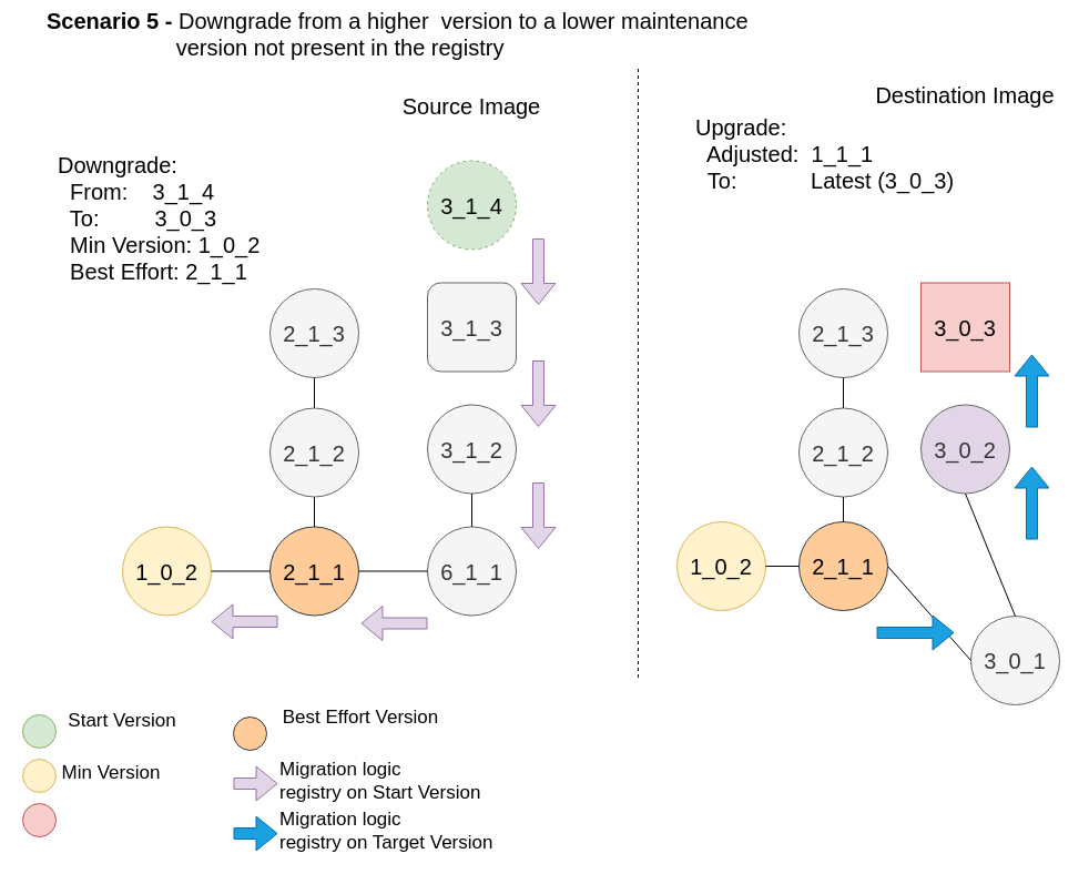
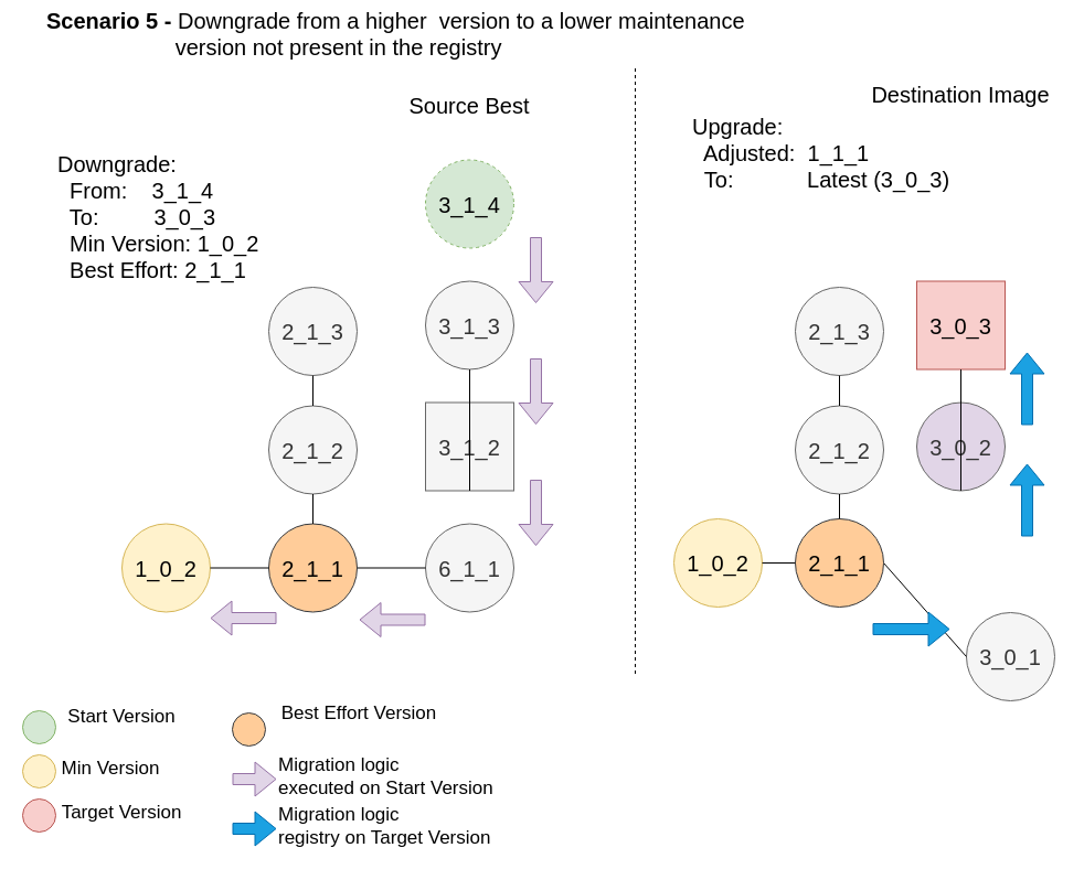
  <mxCell id="0" />
  <mxCell id="1" parent="0" />
  <mxCell id="2" value="&lt;font style=&quot;font-size: 20px&quot;&gt;1_0_2&lt;/font&gt;" style="ellipse;whiteSpace=wrap;html=1;aspect=fixed;shadow=0;fillColor=#fff2cc;strokeColor=#d6b656;" parent="1" vertex="1"><mxGeometry x="110" y="474.5" width="80" height="80" as="geometry" /></mxCell>
  <mxCell id="3" value="&lt;font style=&quot;font-size: 20px&quot;&gt;6_1_1&lt;/font&gt;" style="ellipse;whiteSpace=wrap;html=1;aspect=fixed;shadow=0;fillColor=#f5f5f5;strokeColor=#666666;fontColor=#333333;" parent="1" vertex="1"><mxGeometry x="385" y="474.5" width="80" height="80" as="geometry" /></mxCell>
- <mxCell id="4" value="&lt;font style=&quot;font-size: 20px&quot;&gt;3_1_2&lt;/font&gt;" style="ellipse;whiteSpace=wrap;html=1;aspect=fixed;shadow=0;fillColor=#f5f5f5;strokeColor=#666666;fontColor=#333333;" parent="1" vertex="1"><mxGeometry x="385" y="364.5" width="80" height="80" as="geometry" /></mxCell>
- <mxCell id="5" value="&lt;font style=&quot;font-size: 20px&quot;&gt;3_1_3&lt;/font&gt;" style="whiteSpace=wrap;html=1;aspect=fixed;shadow=0;fillColor=#f5f5f5;strokeColor=#666666;fontColor=#333333;rounded=1;" parent="1" vertex="1"><mxGeometry x="385" y="254.5" width="80" height="80" as="geometry" /></mxCell>
+ <mxCell id="4" value="&lt;font style=&quot;font-size: 20px&quot;&gt;3_1_2&lt;/font&gt;" style="whiteSpace=wrap;html=1;aspect=fixed;shadow=0;fillColor=#f5f5f5;strokeColor=#666666;fontColor=#333333;rounded=0;" parent="1" vertex="1"><mxGeometry x="385" y="364.5" width="80" height="80" as="geometry" /></mxCell>
+ <mxCell id="5" value="&lt;font style=&quot;font-size: 20px&quot;&gt;3_1_3&lt;/font&gt;" style="ellipse;whiteSpace=wrap;html=1;aspect=fixed;shadow=0;fillColor=#f5f5f5;strokeColor=#666666;fontColor=#333333;" parent="1" vertex="1"><mxGeometry x="385" y="254.5" width="80" height="80" as="geometry" /></mxCell>
  <mxCell id="6" value="&lt;font style=&quot;font-size: 20px&quot;&gt;3_1_4&lt;/font&gt;" style="ellipse;whiteSpace=wrap;html=1;aspect=fixed;shadow=0;fillColor=#d5e8d4;strokeColor=#82b366;dashed=1;" parent="1" vertex="1"><mxGeometry x="385" y="144.5" width="80" height="80" as="geometry" /></mxCell>
  <mxCell id="7" value="" style="endArrow=none;html=1;exitX=1;exitY=0.5;exitDx=0;exitDy=0;" parent="1" source="37" target="3" edge="1"><mxGeometry width="50" height="50" relative="1" as="geometry"><mxPoint x="310" y="513" as="sourcePoint" /><mxPoint x="255" y="514.5" as="targetPoint" /></mxGeometry></mxCell>
- <mxCell id="8" value="" style="endArrow=none;html=1;entryX=0.5;entryY=0;entryDx=0;entryDy=0;exitX=0.5;exitY=1;exitDx=0;exitDy=0;" parent="1" source="4" target="3" edge="1"><mxGeometry width="50" height="50" relative="1" as="geometry"><mxPoint x="305" y="614.5" as="sourcePoint" /><mxPoint x="355" y="614.5" as="targetPoint" /></mxGeometry></mxCell>
+ <mxCell id="8" value="" style="endArrow=none;html=1;exitX=0.5;exitY=1;exitDx=0;exitDy=0;" parent="1" source="4" target="5" edge="1"><mxGeometry width="50" height="50" relative="1" as="geometry"><mxPoint x="305" y="614.5" as="sourcePoint" /><mxPoint x="355" y="614.5" as="targetPoint" /></mxGeometry></mxCell>
  <mxCell id="9" value="" style="shape=flexArrow;endArrow=classic;html=1;fillColor=#e1d5e7;strokeColor=#9673a6;" parent="1" edge="1"><mxGeometry width="50" height="50" relative="1" as="geometry"><mxPoint x="485" y="214.5" as="sourcePoint" /><mxPoint x="485" y="274.5" as="targetPoint" /></mxGeometry></mxCell>
  <mxCell id="10" value="&lt;font style=&quot;font-size: 20px&quot;&gt;Downgrade:&lt;br&gt;&amp;nbsp; From:&amp;nbsp; &amp;nbsp; 3_1_4&lt;br&gt;&amp;nbsp; To:&amp;nbsp; &amp;nbsp; &amp;nbsp; &amp;nbsp; &amp;nbsp;3_0_3&lt;br&gt;&amp;nbsp; Min Version: 1_0_2&lt;br&gt;&amp;nbsp; Best Effort: 2_1_1&lt;br&gt;&lt;/font&gt;" style="text;html=1;strokeColor=none;fillColor=none;align=left;verticalAlign=middle;whiteSpace=wrap;rounded=0;shadow=0;" parent="1" vertex="1"><mxGeometry x="50" y="140" width="200" height="111" as="geometry" /></mxCell>
  <mxCell id="11" value="" style="shape=flexArrow;endArrow=classic;html=1;fillColor=#e1d5e7;strokeColor=#9673a6;" parent="1" edge="1"><mxGeometry width="50" height="50" relative="1" as="geometry"><mxPoint x="485" y="324.5" as="sourcePoint" /><mxPoint x="485" y="384.5" as="targetPoint" /></mxGeometry></mxCell>
  <mxCell id="12" value="" style="shape=flexArrow;endArrow=classic;html=1;fillColor=#e1d5e7;strokeColor=#9673a6;" parent="1" edge="1"><mxGeometry width="50" height="50" relative="1" as="geometry"><mxPoint x="485" y="434.5" as="sourcePoint" /><mxPoint x="485" y="494.5" as="targetPoint" /></mxGeometry></mxCell>
  <mxCell id="13" value="" style="endArrow=none;dashed=1;html=1;" parent="1" edge="1"><mxGeometry width="50" height="50" relative="1" as="geometry"><mxPoint x="575" y="610.5" as="sourcePoint" /><mxPoint x="575" y="58.5" as="targetPoint" /></mxGeometry></mxCell>
  <mxCell id="14" value="&lt;font style=&quot;font-size: 20px&quot;&gt;1_0_2&lt;/font&gt;" style="ellipse;whiteSpace=wrap;html=1;aspect=fixed;shadow=0;fillColor=#fff2cc;strokeColor=#d6b656;" parent="1" vertex="1"><mxGeometry x="610" y="470" width="80" height="80" as="geometry" /></mxCell>
  <mxCell id="15" value="&lt;font style=&quot;font-size: 20px&quot;&gt;3_0_1&lt;/font&gt;" style="ellipse;whiteSpace=wrap;html=1;aspect=fixed;shadow=0;fillColor=#f5f5f5;strokeColor=#666666;fontColor=#333333;" parent="1" vertex="1"><mxGeometry x="875" y="555" width="80" height="80" as="geometry" /></mxCell>
  <mxCell id="16" value="&lt;font style=&quot;font-size: 20px&quot;&gt;3_0_2&lt;/font&gt;" style="ellipse;whiteSpace=wrap;html=1;aspect=fixed;shadow=0;fillColor=#e1d5e7;strokeColor=#666666;fontColor=#333333;" parent="1" vertex="1"><mxGeometry x="830" y="364.5" width="80" height="80" as="geometry" /></mxCell>
  <mxCell id="17" value="&lt;font style=&quot;font-size: 20px&quot;&gt;3_0_3&lt;/font&gt;" style="whiteSpace=wrap;html=1;aspect=fixed;shadow=0;fillColor=#f8cecc;strokeColor=#b85450;rounded=0;" parent="1" vertex="1"><mxGeometry x="830" y="254.5" width="80" height="80" as="geometry" /></mxCell>
  <mxCell id="18" value="" style="endArrow=none;html=1;entryX=0;entryY=0.5;entryDx=0;entryDy=0;exitX=1;exitY=0.5;exitDx=0;exitDy=0;" parent="1" source="39" target="15" edge="1"><mxGeometry width="50" height="50" relative="1" as="geometry"><mxPoint x="770" y="530" as="sourcePoint" /><mxPoint x="720" y="574.5" as="targetPoint" /></mxGeometry></mxCell>
- <mxCell id="19" value="" style="endArrow=none;html=1;entryX=0.5;entryY=0;entryDx=0;entryDy=0;exitX=0.5;exitY=1;exitDx=0;exitDy=0;" parent="1" source="16" target="15" edge="1"><mxGeometry width="50" height="50" relative="1" as="geometry"><mxPoint x="870" y="454.5" as="sourcePoint" /><mxPoint x="920" y="454.5" as="targetPoint" /></mxGeometry></mxCell>
+ <mxCell id="19" value="" style="endArrow=none;html=1;exitX=0.5;exitY=1;exitDx=0;exitDy=0;" parent="1" source="16" target="17" edge="1"><mxGeometry width="50" height="50" relative="1" as="geometry"><mxPoint x="870" y="454.5" as="sourcePoint" /><mxPoint x="920" y="454.5" as="targetPoint" /></mxGeometry></mxCell>
  <mxCell id="20" value="&lt;font style=&quot;font-size: 20px&quot;&gt;Upgrade:&lt;br&gt;&amp;nbsp; Adjusted:&amp;nbsp; 1_1_1&lt;br&gt;&amp;nbsp; To:&amp;nbsp; &amp;nbsp; &amp;nbsp; &amp;nbsp; &amp;nbsp; &amp;nbsp; Latest (3_0_3)&lt;br&gt;&amp;nbsp; &amp;nbsp;&lt;br&gt;&lt;/font&gt;" style="text;html=1;strokeColor=none;fillColor=none;align=left;verticalAlign=middle;whiteSpace=wrap;rounded=0;shadow=0;" parent="1" vertex="1"><mxGeometry x="625" y="104.5" width="250" height="90" as="geometry" /></mxCell>
- <mxCell id="21" value="&lt;font style=&quot;font-size: 20px&quot;&gt;Source Image&lt;/font&gt;" style="text;html=1;strokeColor=none;fillColor=none;align=center;verticalAlign=middle;whiteSpace=wrap;rounded=0;" parent="1" vertex="1"><mxGeometry x="335" y="84.5" width="180" height="20" as="geometry" /></mxCell>
+ <mxCell id="21" value="&lt;font style=&quot;font-size: 20px&quot;&gt;Source Best&lt;/font&gt;" style="text;html=1;strokeColor=none;fillColor=none;align=center;verticalAlign=middle;whiteSpace=wrap;rounded=0;" parent="1" vertex="1"><mxGeometry x="335" y="84.5" width="180" height="20" as="geometry" /></mxCell>
  <mxCell id="22" value="&lt;font style=&quot;font-size: 20px&quot;&gt;Destination Image&lt;/font&gt;" style="text;html=1;strokeColor=none;fillColor=none;align=center;verticalAlign=middle;whiteSpace=wrap;rounded=0;" parent="1" vertex="1"><mxGeometry x="780" y="74.5" width="180" height="20" as="geometry" /></mxCell>
  <mxCell id="23" value="" style="shape=flexArrow;endArrow=classic;html=1;fillColor=#1ba1e2;strokeColor=#006EAF;" parent="1" edge="1"><mxGeometry width="50" height="50" relative="1" as="geometry"><mxPoint x="930" y="486" as="sourcePoint" /><mxPoint x="930" y="420" as="targetPoint" /></mxGeometry></mxCell>
  <mxCell id="24" value="" style="shape=flexArrow;endArrow=classic;html=1;fillColor=#1ba1e2;strokeColor=#006EAF;" parent="1" edge="1"><mxGeometry width="50" height="50" relative="1" as="geometry"><mxPoint x="930" y="385" as="sourcePoint" /><mxPoint x="930" y="319" as="targetPoint" /></mxGeometry></mxCell>
  <mxCell id="25" value="" style="shape=flexArrow;endArrow=classic;html=1;fillColor=#e1d5e7;strokeColor=#9673a6;" parent="1" edge="1"><mxGeometry width="50" height="50" relative="1" as="geometry"><mxPoint x="385" y="561.5" as="sourcePoint" /><mxPoint x="325" y="561.5" as="targetPoint" /></mxGeometry></mxCell>
  <mxCell id="26" value="" style="ellipse;whiteSpace=wrap;html=1;aspect=fixed;fillColor=#d5e8d4;strokeColor=#82b366;" parent="1" vertex="1"><mxGeometry x="20" y="644" width="30" height="30" as="geometry" /></mxCell>
  <mxCell id="27" value="Start Version" style="text;html=1;strokeColor=none;fillColor=none;align=center;verticalAlign=middle;whiteSpace=wrap;rounded=0;fontSize=17;" parent="1" vertex="1"><mxGeometry x="60" y="632" width="100" height="35" as="geometry" /></mxCell>
  <mxCell id="28" value="" style="ellipse;whiteSpace=wrap;html=1;aspect=fixed;fillColor=#fff2cc;strokeColor=#d6b656;" parent="1" vertex="1"><mxGeometry x="20" y="684" width="30" height="30" as="geometry" /></mxCell>
  <mxCell id="29" value="Min Version" style="text;html=1;strokeColor=none;fillColor=none;align=center;verticalAlign=middle;whiteSpace=wrap;rounded=0;fontSize=17;" parent="1" vertex="1"><mxGeometry x="50" y="679" width="100" height="35" as="geometry" /></mxCell>
  <mxCell id="30" value="" style="ellipse;whiteSpace=wrap;html=1;aspect=fixed;fillColor=#f8cecc;strokeColor=#b85450;" parent="1" vertex="1"><mxGeometry x="20" y="724" width="30" height="30" as="geometry" /></mxCell>
+ <mxCell id="31" value="Target Version" style="text;html=1;strokeColor=none;fillColor=none;align=center;verticalAlign=middle;whiteSpace=wrap;rounded=0;fontSize=17;" parent="1" vertex="1"><mxGeometry x="50" y="719" width="120" height="35" as="geometry" /></mxCell>
  <mxCell id="32" value="" style="shape=flexArrow;endArrow=classic;html=1;fillColor=#e1d5e7;strokeColor=#9673a6;" parent="1" edge="1"><mxGeometry width="50" height="50" relative="1" as="geometry"><mxPoint x="210" y="706" as="sourcePoint" /><mxPoint x="250" y="706" as="targetPoint" /></mxGeometry></mxCell>
- <mxCell id="33" value="Migration logic &lt;br&gt;registry on Start Version" style="text;html=1;strokeColor=none;fillColor=none;align=left;verticalAlign=middle;whiteSpace=wrap;rounded=0;fontSize=17;" parent="1" vertex="1"><mxGeometry x="250" y="686" width="310" height="35" as="geometry" /></mxCell>
+ <mxCell id="33" value="Migration logic &lt;br&gt;executed on Start Version" style="text;html=1;strokeColor=none;fillColor=none;align=left;verticalAlign=middle;whiteSpace=wrap;rounded=0;fontSize=17;" parent="1" vertex="1"><mxGeometry x="250" y="686" width="310" height="35" as="geometry" /></mxCell>
  <mxCell id="34" value="" style="shape=flexArrow;endArrow=classic;html=1;fillColor=#1ba1e2;strokeColor=#006EAF;" parent="1" edge="1"><mxGeometry width="50" height="50" relative="1" as="geometry"><mxPoint x="210" y="751" as="sourcePoint" /><mxPoint x="250" y="751" as="targetPoint" /></mxGeometry></mxCell>
  <mxCell id="35" value="Migration logic &lt;br&gt;registry on Target Version" style="text;html=1;strokeColor=none;fillColor=none;align=left;verticalAlign=middle;whiteSpace=wrap;rounded=0;fontSize=17;" parent="1" vertex="1"><mxGeometry x="250" y="731" width="310" height="35" as="geometry" /></mxCell>
  <mxCell id="36" value="&lt;font style=&quot;font-size: 20px&quot;&gt;&lt;b&gt;Scenario 5 - &lt;/b&gt;Downgrade from a higher&amp;nbsp; version to a lower maintenance&amp;nbsp; &amp;nbsp; &amp;nbsp; &amp;nbsp; &amp;nbsp; &amp;nbsp; &amp;nbsp; &amp;nbsp; &amp;nbsp; &amp;nbsp; &amp;nbsp; &amp;nbsp; &amp;nbsp; &amp;nbsp;version not present in the registry&lt;/font&gt;" style="text;html=1;strokeColor=none;fillColor=none;align=left;verticalAlign=middle;whiteSpace=wrap;rounded=0;" parent="1" vertex="1"><mxGeometry x="40" y="20" width="670" height="20" as="geometry" /></mxCell>
  <mxCell id="37" value="&lt;font style=&quot;font-size: 20px&quot;&gt;2_1_1&lt;/font&gt;" style="ellipse;whiteSpace=wrap;html=1;aspect=fixed;shadow=0;fillColor=#ffcc99;strokeColor=#36393d;" parent="1" vertex="1"><mxGeometry x="243" y="474.5" width="80" height="80" as="geometry" /></mxCell>
  <mxCell id="38" value="" style="endArrow=none;html=1;exitX=1;exitY=0.5;exitDx=0;exitDy=0;endFill=0;" parent="1" source="2" target="37" edge="1"><mxGeometry width="50" height="50" relative="1" as="geometry"><mxPoint x="20" y="840" as="sourcePoint" /><mxPoint x="70" y="790" as="targetPoint" /></mxGeometry></mxCell>
  <mxCell id="39" value="&lt;font style=&quot;font-size: 20px&quot;&gt;2_1_1&lt;/font&gt;" style="ellipse;whiteSpace=wrap;html=1;aspect=fixed;shadow=0;fillColor=#ffcc99;strokeColor=#36393d;" parent="1" vertex="1"><mxGeometry x="720" y="470" width="80" height="80" as="geometry" /></mxCell>
  <mxCell id="40" value="" style="endArrow=none;html=1;entryX=1;entryY=0.5;entryDx=0;entryDy=0;exitX=0;exitY=0.5;exitDx=0;exitDy=0;" parent="1" source="39" target="14" edge="1"><mxGeometry width="50" height="50" relative="1" as="geometry"><mxPoint x="20" y="840" as="sourcePoint" /><mxPoint x="70" y="790" as="targetPoint" /></mxGeometry></mxCell>
  <mxCell id="41" value="" style="shape=flexArrow;endArrow=classic;html=1;fillColor=#1ba1e2;strokeColor=#006EAF;" parent="1" edge="1"><mxGeometry width="50" height="50" relative="1" as="geometry"><mxPoint x="790" y="570" as="sourcePoint" /><mxPoint x="860" y="570" as="targetPoint" /></mxGeometry></mxCell>
  <mxCell id="42" value="" style="shape=flexArrow;endArrow=classic;html=1;fillColor=#e1d5e7;strokeColor=#9673a6;" parent="1" edge="1"><mxGeometry width="50" height="50" relative="1" as="geometry"><mxPoint x="250" y="560" as="sourcePoint" /><mxPoint x="190" y="560" as="targetPoint" /></mxGeometry></mxCell>
  <mxCell id="43" value="" style="ellipse;whiteSpace=wrap;html=1;aspect=fixed;fillColor=#ffcc99;strokeColor=#36393d;" parent="1" vertex="1"><mxGeometry x="210" y="646" width="30" height="30" as="geometry" /></mxCell>
  <mxCell id="44" value="Best Effort Version" style="text;html=1;strokeColor=none;fillColor=none;align=center;verticalAlign=middle;whiteSpace=wrap;rounded=0;fontSize=17;" parent="1" vertex="1"><mxGeometry x="250" y="629" width="150" height="35" as="geometry" /></mxCell>
  <mxCell id="45" value="&lt;font style=&quot;font-size: 20px&quot;&gt;2_1_2&lt;/font&gt;" style="ellipse;whiteSpace=wrap;html=1;aspect=fixed;shadow=0;fillColor=#f5f5f5;strokeColor=#666666;fontColor=#333333;" parent="1" vertex="1"><mxGeometry x="243" y="367.5" width="80" height="80" as="geometry" /></mxCell>
  <mxCell id="46" value="&lt;font style=&quot;font-size: 20px&quot;&gt;2_1_3&lt;/font&gt;" style="ellipse;whiteSpace=wrap;html=1;aspect=fixed;shadow=0;fillColor=#f5f5f5;strokeColor=#666666;fontColor=#333333;" parent="1" vertex="1"><mxGeometry x="243" y="260" width="80" height="80" as="geometry" /></mxCell>
  <mxCell id="47" value="" style="endArrow=none;html=1;entryX=0.5;entryY=1;entryDx=0;entryDy=0;exitX=0.5;exitY=0;exitDx=0;exitDy=0;" parent="1" source="37" target="45" edge="1"><mxGeometry width="50" height="50" relative="1" as="geometry"><mxPoint x="20" y="840" as="sourcePoint" /><mxPoint x="70" y="790" as="targetPoint" /></mxGeometry></mxCell>
  <mxCell id="48" value="" style="endArrow=none;html=1;entryX=0.5;entryY=1;entryDx=0;entryDy=0;exitX=0.5;exitY=0;exitDx=0;exitDy=0;" parent="1" source="45" target="46" edge="1"><mxGeometry width="50" height="50" relative="1" as="geometry"><mxPoint x="20" y="840" as="sourcePoint" /><mxPoint x="70" y="790" as="targetPoint" /></mxGeometry></mxCell>
  <mxCell id="49" value="&lt;font style=&quot;font-size: 20px&quot;&gt;2_1_2&lt;/font&gt;" style="ellipse;whiteSpace=wrap;html=1;aspect=fixed;shadow=0;fillColor=#f5f5f5;strokeColor=#666666;fontColor=#333333;" parent="1" vertex="1"><mxGeometry x="720" y="367.5" width="80" height="80" as="geometry" /></mxCell>
  <mxCell id="50" value="&lt;font style=&quot;font-size: 20px&quot;&gt;2_1_3&lt;/font&gt;" style="ellipse;whiteSpace=wrap;html=1;aspect=fixed;shadow=0;fillColor=#f5f5f5;strokeColor=#666666;fontColor=#333333;" parent="1" vertex="1"><mxGeometry x="720" y="260" width="80" height="80" as="geometry" /></mxCell>
  <mxCell id="51" value="" style="endArrow=none;html=1;entryX=0.5;entryY=1;entryDx=0;entryDy=0;exitX=0.5;exitY=0;exitDx=0;exitDy=0;" parent="1" source="49" target="50" edge="1"><mxGeometry width="50" height="50" relative="1" as="geometry"><mxPoint x="20" y="840" as="sourcePoint" /><mxPoint x="70" y="790" as="targetPoint" /></mxGeometry></mxCell>
  <mxCell id="52" value="" style="endArrow=none;html=1;entryX=0.5;entryY=1;entryDx=0;entryDy=0;exitX=0.5;exitY=0;exitDx=0;exitDy=0;" parent="1" source="39" target="49" edge="1"><mxGeometry width="50" height="50" relative="1" as="geometry"><mxPoint x="20" y="840" as="sourcePoint" /><mxPoint x="70" y="790" as="targetPoint" /></mxGeometry></mxCell>
